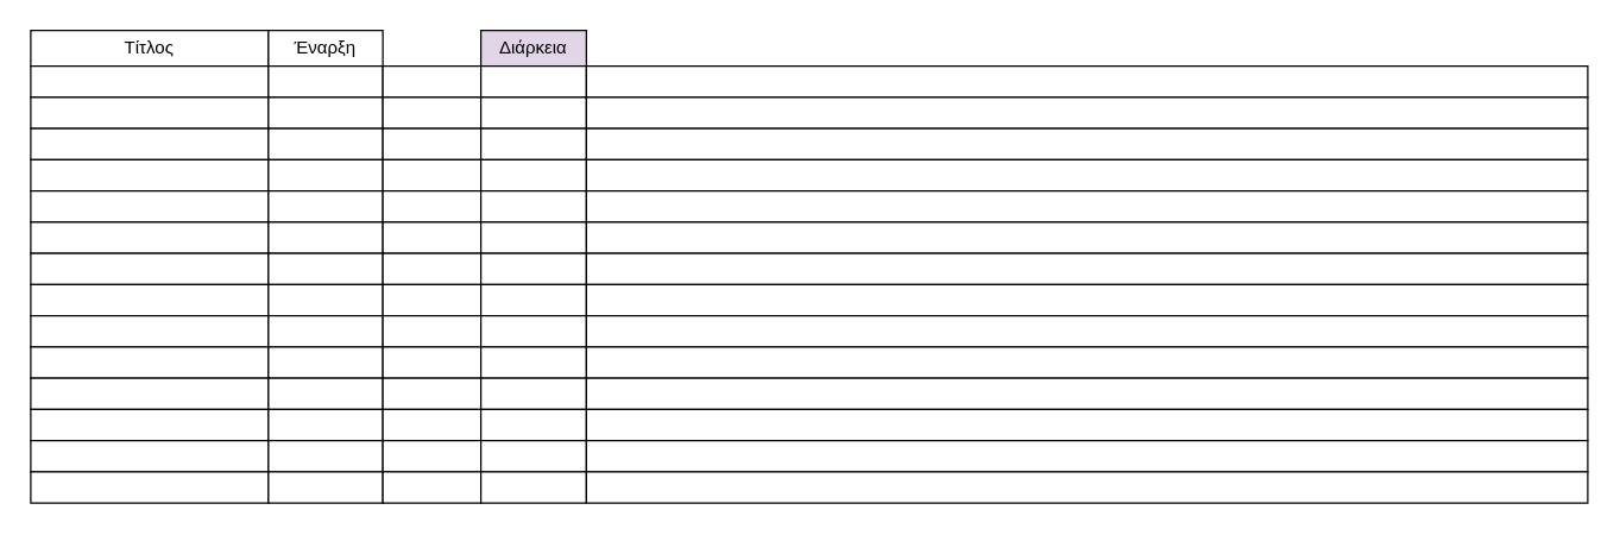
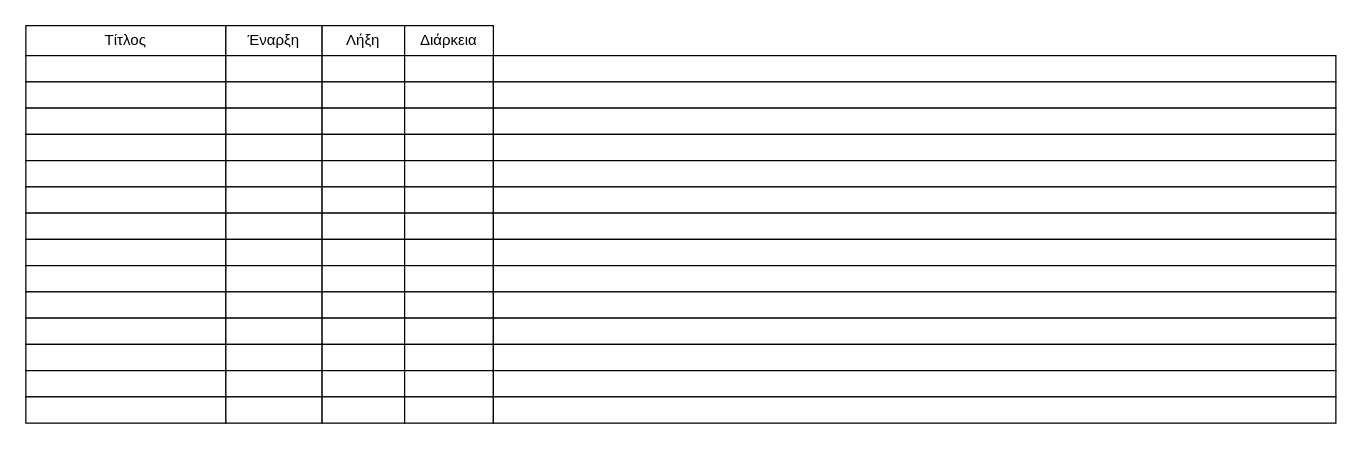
  <mxCell id="0" />
  <mxCell id="1" parent="0" />
  <mxCell id="2" value="Τίτλος" style="rounded=0;whiteSpace=wrap;html=1;" vertex="1" parent="1"><mxGeometry x="20" y="20" width="160" height="24" as="geometry" /></mxCell>
  <mxCell id="3" value="Έναρξη" style="rounded=0;whiteSpace=wrap;html=1;" vertex="1" parent="1"><mxGeometry x="180" y="20" width="77" height="24" as="geometry" /></mxCell>
- <mxCell id="5" value="Διάρκεια" style="rounded=0;whiteSpace=wrap;html=1;fillColor=#e1d5e7;" vertex="1" parent="1"><mxGeometry x="323" y="20" width="71" height="24" as="geometry" /></mxCell>
+ <mxCell id="4" value="Λήξη" style="rounded=0;whiteSpace=wrap;html=1;" vertex="1" parent="1"><mxGeometry x="257" y="20" width="66" height="24" as="geometry" /></mxCell>
+ <mxCell id="5" value="Διάρκεια" style="rounded=0;whiteSpace=wrap;html=1;" vertex="1" parent="1"><mxGeometry x="323" y="20" width="71" height="24" as="geometry" /></mxCell>
  <mxCell id="6" value="" style="rounded=0;whiteSpace=wrap;html=1;" vertex="1" parent="1"><mxGeometry x="20" y="44" width="160" height="21" as="geometry" /></mxCell>
  <mxCell id="7" value="" style="rounded=0;whiteSpace=wrap;html=1;" vertex="1" parent="1"><mxGeometry x="180" y="44" width="77" height="21" as="geometry" /></mxCell>
  <mxCell id="8" value="" style="rounded=0;whiteSpace=wrap;html=1;" vertex="1" parent="1"><mxGeometry x="257" y="44" width="66" height="21" as="geometry" /></mxCell>
  <mxCell id="9" value="" style="rounded=0;whiteSpace=wrap;html=1;" vertex="1" parent="1"><mxGeometry x="323" y="44" width="71" height="21" as="geometry" /></mxCell>
  <mxCell id="10" value="" style="rounded=0;whiteSpace=wrap;html=1;" vertex="1" parent="1"><mxGeometry x="20" y="65" width="160" height="21" as="geometry" /></mxCell>
  <mxCell id="11" value="" style="rounded=0;whiteSpace=wrap;html=1;" vertex="1" parent="1"><mxGeometry x="180" y="65" width="77" height="21" as="geometry" /></mxCell>
  <mxCell id="12" value="" style="rounded=0;whiteSpace=wrap;html=1;" vertex="1" parent="1"><mxGeometry x="257" y="65" width="66" height="21" as="geometry" /></mxCell>
  <mxCell id="13" value="" style="rounded=0;whiteSpace=wrap;html=1;" vertex="1" parent="1"><mxGeometry x="323" y="65" width="71" height="21" as="geometry" /></mxCell>
  <mxCell id="14" value="" style="rounded=0;whiteSpace=wrap;html=1;" vertex="1" parent="1"><mxGeometry x="20" y="86" width="160" height="21" as="geometry" /></mxCell>
  <mxCell id="15" value="" style="rounded=0;whiteSpace=wrap;html=1;" vertex="1" parent="1"><mxGeometry x="180" y="86" width="77" height="21" as="geometry" /></mxCell>
  <mxCell id="16" value="" style="rounded=0;whiteSpace=wrap;html=1;" vertex="1" parent="1"><mxGeometry x="257" y="86" width="66" height="21" as="geometry" /></mxCell>
  <mxCell id="17" value="" style="rounded=0;whiteSpace=wrap;html=1;" vertex="1" parent="1"><mxGeometry x="323" y="86" width="71" height="21" as="geometry" /></mxCell>
  <mxCell id="18" value="" style="rounded=0;whiteSpace=wrap;html=1;" vertex="1" parent="1"><mxGeometry x="20" y="107" width="160" height="21" as="geometry" /></mxCell>
  <mxCell id="19" value="" style="rounded=0;whiteSpace=wrap;html=1;" vertex="1" parent="1"><mxGeometry x="180" y="107" width="77" height="21" as="geometry" /></mxCell>
  <mxCell id="20" value="" style="rounded=0;whiteSpace=wrap;html=1;" vertex="1" parent="1"><mxGeometry x="257" y="107" width="66" height="21" as="geometry" /></mxCell>
  <mxCell id="21" value="" style="rounded=0;whiteSpace=wrap;html=1;" vertex="1" parent="1"><mxGeometry x="323" y="107" width="71" height="21" as="geometry" /></mxCell>
  <mxCell id="22" value="" style="rounded=0;whiteSpace=wrap;html=1;" vertex="1" parent="1"><mxGeometry x="20" y="128" width="160" height="21" as="geometry" /></mxCell>
  <mxCell id="23" value="" style="rounded=0;whiteSpace=wrap;html=1;" vertex="1" parent="1"><mxGeometry x="180" y="128" width="77" height="21" as="geometry" /></mxCell>
  <mxCell id="24" value="" style="rounded=0;whiteSpace=wrap;html=1;" vertex="1" parent="1"><mxGeometry x="257" y="128" width="66" height="21" as="geometry" /></mxCell>
  <mxCell id="25" value="" style="rounded=0;whiteSpace=wrap;html=1;" vertex="1" parent="1"><mxGeometry x="323" y="128" width="71" height="21" as="geometry" /></mxCell>
  <mxCell id="26" value="" style="rounded=0;whiteSpace=wrap;html=1;" vertex="1" parent="1"><mxGeometry x="20" y="149" width="160" height="21" as="geometry" /></mxCell>
  <mxCell id="27" value="" style="rounded=0;whiteSpace=wrap;html=1;" vertex="1" parent="1"><mxGeometry x="180" y="149" width="77" height="21" as="geometry" /></mxCell>
  <mxCell id="28" value="" style="rounded=0;whiteSpace=wrap;html=1;" vertex="1" parent="1"><mxGeometry x="257" y="149" width="66" height="21" as="geometry" /></mxCell>
  <mxCell id="29" value="" style="rounded=0;whiteSpace=wrap;html=1;" vertex="1" parent="1"><mxGeometry x="323" y="149" width="71" height="21" as="geometry" /></mxCell>
  <mxCell id="30" value="" style="rounded=0;whiteSpace=wrap;html=1;" vertex="1" parent="1"><mxGeometry x="20" y="170" width="160" height="21" as="geometry" /></mxCell>
  <mxCell id="31" value="" style="rounded=0;whiteSpace=wrap;html=1;" vertex="1" parent="1"><mxGeometry x="180" y="170" width="77" height="21" as="geometry" /></mxCell>
  <mxCell id="32" value="" style="rounded=0;whiteSpace=wrap;html=1;" vertex="1" parent="1"><mxGeometry x="257" y="170" width="66" height="21" as="geometry" /></mxCell>
  <mxCell id="33" value="" style="rounded=0;whiteSpace=wrap;html=1;" vertex="1" parent="1"><mxGeometry x="323" y="170" width="71" height="21" as="geometry" /></mxCell>
  <mxCell id="34" value="" style="rounded=0;whiteSpace=wrap;html=1;" vertex="1" parent="1"><mxGeometry x="20" y="191" width="160" height="21" as="geometry" /></mxCell>
  <mxCell id="35" value="" style="rounded=0;whiteSpace=wrap;html=1;" vertex="1" parent="1"><mxGeometry x="180" y="191" width="77" height="21" as="geometry" /></mxCell>
  <mxCell id="36" value="" style="rounded=0;whiteSpace=wrap;html=1;" vertex="1" parent="1"><mxGeometry x="257" y="191" width="66" height="21" as="geometry" /></mxCell>
  <mxCell id="37" value="" style="rounded=0;whiteSpace=wrap;html=1;" vertex="1" parent="1"><mxGeometry x="323" y="191" width="71" height="21" as="geometry" /></mxCell>
  <mxCell id="38" value="" style="rounded=0;whiteSpace=wrap;html=1;" vertex="1" parent="1"><mxGeometry x="20" y="212" width="160" height="21" as="geometry" /></mxCell>
  <mxCell id="39" value="" style="rounded=0;whiteSpace=wrap;html=1;" vertex="1" parent="1"><mxGeometry x="180" y="212" width="77" height="21" as="geometry" /></mxCell>
  <mxCell id="40" value="" style="rounded=0;whiteSpace=wrap;html=1;" vertex="1" parent="1"><mxGeometry x="257" y="212" width="66" height="21" as="geometry" /></mxCell>
  <mxCell id="41" value="" style="rounded=0;whiteSpace=wrap;html=1;" vertex="1" parent="1"><mxGeometry x="323" y="212" width="71" height="21" as="geometry" /></mxCell>
  <mxCell id="42" value="" style="rounded=0;whiteSpace=wrap;html=1;" vertex="1" parent="1"><mxGeometry x="20" y="233" width="160" height="21" as="geometry" /></mxCell>
  <mxCell id="43" value="" style="rounded=0;whiteSpace=wrap;html=1;" vertex="1" parent="1"><mxGeometry x="180" y="233" width="77" height="21" as="geometry" /></mxCell>
  <mxCell id="44" value="" style="rounded=0;whiteSpace=wrap;html=1;" vertex="1" parent="1"><mxGeometry x="257" y="233" width="66" height="21" as="geometry" /></mxCell>
  <mxCell id="45" value="" style="rounded=0;whiteSpace=wrap;html=1;" vertex="1" parent="1"><mxGeometry x="323" y="233" width="71" height="21" as="geometry" /></mxCell>
  <mxCell id="46" value="" style="rounded=0;whiteSpace=wrap;html=1;" vertex="1" parent="1"><mxGeometry x="20" y="254" width="160" height="21" as="geometry" /></mxCell>
  <mxCell id="47" value="" style="rounded=0;whiteSpace=wrap;html=1;" vertex="1" parent="1"><mxGeometry x="180" y="254" width="77" height="21" as="geometry" /></mxCell>
  <mxCell id="48" value="" style="rounded=0;whiteSpace=wrap;html=1;" vertex="1" parent="1"><mxGeometry x="257" y="254" width="66" height="21" as="geometry" /></mxCell>
  <mxCell id="49" value="" style="rounded=0;whiteSpace=wrap;html=1;" vertex="1" parent="1"><mxGeometry x="323" y="254" width="71" height="21" as="geometry" /></mxCell>
  <mxCell id="50" value="" style="rounded=0;whiteSpace=wrap;html=1;" vertex="1" parent="1"><mxGeometry x="20" y="275" width="160" height="21" as="geometry" /></mxCell>
  <mxCell id="51" value="" style="rounded=0;whiteSpace=wrap;html=1;" vertex="1" parent="1"><mxGeometry x="180" y="275" width="77" height="21" as="geometry" /></mxCell>
  <mxCell id="52" value="" style="rounded=0;whiteSpace=wrap;html=1;" vertex="1" parent="1"><mxGeometry x="257" y="275" width="66" height="21" as="geometry" /></mxCell>
  <mxCell id="53" value="" style="rounded=0;whiteSpace=wrap;html=1;" vertex="1" parent="1"><mxGeometry x="323" y="275" width="71" height="21" as="geometry" /></mxCell>
  <mxCell id="54" value="" style="rounded=0;whiteSpace=wrap;html=1;" vertex="1" parent="1"><mxGeometry x="20" y="296" width="160" height="21" as="geometry" /></mxCell>
  <mxCell id="55" value="" style="rounded=0;whiteSpace=wrap;html=1;" vertex="1" parent="1"><mxGeometry x="180" y="296" width="77" height="21" as="geometry" /></mxCell>
  <mxCell id="56" value="" style="rounded=0;whiteSpace=wrap;html=1;" vertex="1" parent="1"><mxGeometry x="257" y="296" width="66" height="21" as="geometry" /></mxCell>
  <mxCell id="57" value="" style="rounded=0;whiteSpace=wrap;html=1;" vertex="1" parent="1"><mxGeometry x="323" y="296" width="71" height="21" as="geometry" /></mxCell>
  <mxCell id="58" value="" style="rounded=0;whiteSpace=wrap;html=1;" vertex="1" parent="1"><mxGeometry x="20" y="317" width="160" height="21" as="geometry" /></mxCell>
  <mxCell id="59" value="" style="rounded=0;whiteSpace=wrap;html=1;" vertex="1" parent="1"><mxGeometry x="180" y="317" width="77" height="21" as="geometry" /></mxCell>
  <mxCell id="60" value="" style="rounded=0;whiteSpace=wrap;html=1;" vertex="1" parent="1"><mxGeometry x="257" y="317" width="66" height="21" as="geometry" /></mxCell>
  <mxCell id="61" value="" style="rounded=0;whiteSpace=wrap;html=1;" vertex="1" parent="1"><mxGeometry x="323" y="317" width="71" height="21" as="geometry" /></mxCell>
  <mxCell id="62" value="" style="rounded=0;whiteSpace=wrap;html=1;" vertex="1" parent="1"><mxGeometry x="394" y="44" width="674" height="21" as="geometry" /></mxCell>
  <mxCell id="63" value="" style="rounded=0;whiteSpace=wrap;html=1;" vertex="1" parent="1"><mxGeometry x="394" y="65" width="674" height="21" as="geometry" /></mxCell>
  <mxCell id="64" value="" style="rounded=0;whiteSpace=wrap;html=1;" vertex="1" parent="1"><mxGeometry x="394" y="86" width="674" height="21" as="geometry" /></mxCell>
  <mxCell id="65" value="" style="rounded=0;whiteSpace=wrap;html=1;" vertex="1" parent="1"><mxGeometry x="394" y="107" width="674" height="21" as="geometry" /></mxCell>
  <mxCell id="66" value="" style="rounded=0;whiteSpace=wrap;html=1;" vertex="1" parent="1"><mxGeometry x="394" y="128" width="674" height="21" as="geometry" /></mxCell>
  <mxCell id="67" value="" style="rounded=0;whiteSpace=wrap;html=1;" vertex="1" parent="1"><mxGeometry x="394" y="149" width="674" height="21" as="geometry" /></mxCell>
  <mxCell id="68" value="" style="rounded=0;whiteSpace=wrap;html=1;" vertex="1" parent="1"><mxGeometry x="394" y="170" width="674" height="21" as="geometry" /></mxCell>
  <mxCell id="69" value="" style="rounded=0;whiteSpace=wrap;html=1;" vertex="1" parent="1"><mxGeometry x="394" y="191" width="674" height="21" as="geometry" /></mxCell>
  <mxCell id="70" value="" style="rounded=0;whiteSpace=wrap;html=1;" vertex="1" parent="1"><mxGeometry x="394" y="212" width="674" height="21" as="geometry" /></mxCell>
  <mxCell id="71" value="" style="rounded=0;whiteSpace=wrap;html=1;" vertex="1" parent="1"><mxGeometry x="394" y="233" width="674" height="21" as="geometry" /></mxCell>
  <mxCell id="72" value="" style="rounded=0;whiteSpace=wrap;html=1;" vertex="1" parent="1"><mxGeometry x="394" y="254" width="674" height="21" as="geometry" /></mxCell>
  <mxCell id="73" value="" style="rounded=0;whiteSpace=wrap;html=1;" vertex="1" parent="1"><mxGeometry x="394" y="275" width="674" height="21" as="geometry" /></mxCell>
  <mxCell id="74" value="" style="rounded=0;whiteSpace=wrap;html=1;" vertex="1" parent="1"><mxGeometry x="394" y="296" width="674" height="21" as="geometry" /></mxCell>
  <mxCell id="75" value="" style="rounded=0;whiteSpace=wrap;html=1;" vertex="1" parent="1"><mxGeometry x="394" y="317" width="674" height="21" as="geometry" /></mxCell>
